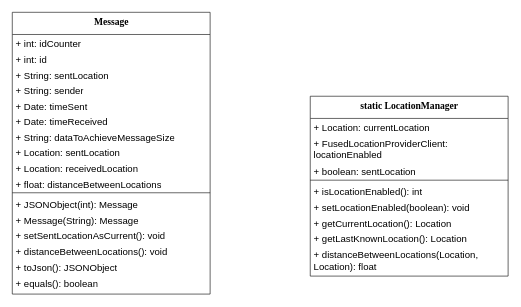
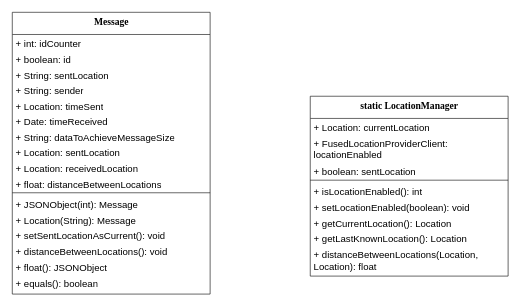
  <mxCell id="0" />
  <mxCell id="1" parent="0" />
  <mxCell id="2" value="Message" style="swimlane;html=1;fontStyle=1;align=center;verticalAlign=top;childLayout=stackLayout;horizontal=1;startSize=37;horizontalStack=0;resizeParent=1;resizeLast=0;collapsible=1;marginBottom=0;swimlaneFillColor=#ffffff;rounded=0;shadow=0;comic=0;labelBackgroundColor=none;strokeWidth=1;fillColor=none;fontFamily=Verdana;fontSize=16;" parent="1" vertex="1"><mxGeometry width="330" height="470" as="geometry" x="20" y="20" /></mxCell>
  <mxCell id="3" value="+ int: idCounter" style="text;html=1;strokeColor=none;fillColor=none;align=left;verticalAlign=top;spacingLeft=4;spacingRight=4;whiteSpace=wrap;overflow=hidden;rotatable=0;points=[[0,0.5],[1,0.5]];portConstraint=eastwest;fontSize=16;" parent="2" vertex="1"><mxGeometry y="37" width="330" height="26" as="geometry" /></mxCell>
- <mxCell id="4" value="+ int: id" style="text;html=1;strokeColor=none;fillColor=none;align=left;verticalAlign=top;spacingLeft=4;spacingRight=4;whiteSpace=wrap;overflow=hidden;rotatable=0;points=[[0,0.5],[1,0.5]];portConstraint=eastwest;fontSize=16;" parent="2" vertex="1"><mxGeometry y="63" width="330" height="26" as="geometry" /></mxCell>
+ <mxCell id="4" value="+ boolean: id" style="text;html=1;strokeColor=none;fillColor=none;align=left;verticalAlign=top;spacingLeft=4;spacingRight=4;whiteSpace=wrap;overflow=hidden;rotatable=0;points=[[0,0.5],[1,0.5]];portConstraint=eastwest;fontSize=16;" parent="2" vertex="1"><mxGeometry y="63" width="330" height="26" as="geometry" /></mxCell>
  <mxCell id="5" value="+ String: sentLocation" style="text;html=1;strokeColor=none;fillColor=none;align=left;verticalAlign=top;spacingLeft=4;spacingRight=4;whiteSpace=wrap;overflow=hidden;rotatable=0;points=[[0,0.5],[1,0.5]];portConstraint=eastwest;fontSize=16;" parent="2" vertex="1"><mxGeometry y="89" width="330" height="26" as="geometry" /></mxCell>
  <mxCell id="6" value="+ String: sender" style="text;html=1;strokeColor=none;fillColor=none;align=left;verticalAlign=top;spacingLeft=4;spacingRight=4;whiteSpace=wrap;overflow=hidden;rotatable=0;points=[[0,0.5],[1,0.5]];portConstraint=eastwest;fontSize=16;" parent="2" vertex="1"><mxGeometry y="115" width="330" height="26" as="geometry" /></mxCell>
- <mxCell id="7" value="+ Date: timeSent" style="text;html=1;strokeColor=none;fillColor=none;align=left;verticalAlign=top;spacingLeft=4;spacingRight=4;whiteSpace=wrap;overflow=hidden;rotatable=0;points=[[0,0.5],[1,0.5]];portConstraint=eastwest;fontSize=16;" parent="2" vertex="1"><mxGeometry y="141" width="330" height="26" as="geometry" /></mxCell>
+ <mxCell id="7" value="+ Location: timeSent" style="text;html=1;strokeColor=none;fillColor=none;align=left;verticalAlign=top;spacingLeft=4;spacingRight=4;whiteSpace=wrap;overflow=hidden;rotatable=0;points=[[0,0.5],[1,0.5]];portConstraint=eastwest;fontSize=16;" parent="2" vertex="1"><mxGeometry y="141" width="330" height="26" as="geometry" /></mxCell>
  <mxCell id="8" value="+ Date: timeReceived" style="text;html=1;strokeColor=none;fillColor=none;align=left;verticalAlign=top;spacingLeft=4;spacingRight=4;whiteSpace=wrap;overflow=hidden;rotatable=0;points=[[0,0.5],[1,0.5]];portConstraint=eastwest;fontSize=16;" vertex="1" parent="2"><mxGeometry y="167" width="330" height="26" as="geometry" /></mxCell>
  <mxCell id="9" value="+ String: dataToAchieveMessageSize" style="text;html=1;strokeColor=none;fillColor=none;align=left;verticalAlign=top;spacingLeft=4;spacingRight=4;whiteSpace=wrap;overflow=hidden;rotatable=0;points=[[0,0.5],[1,0.5]];portConstraint=eastwest;fontSize=16;" vertex="1" parent="2"><mxGeometry y="193" width="330" height="26" as="geometry" /></mxCell>
  <mxCell id="10" value="+ Location: sentLocation" style="text;html=1;strokeColor=none;fillColor=none;align=left;verticalAlign=top;spacingLeft=4;spacingRight=4;whiteSpace=wrap;overflow=hidden;rotatable=0;points=[[0,0.5],[1,0.5]];portConstraint=eastwest;fontSize=16;" vertex="1" parent="2"><mxGeometry y="219" width="330" height="26" as="geometry" /></mxCell>
  <mxCell id="11" value="+ Location: receivedLocation" style="text;html=1;strokeColor=none;fillColor=none;align=left;verticalAlign=top;spacingLeft=4;spacingRight=4;whiteSpace=wrap;overflow=hidden;rotatable=0;points=[[0,0.5],[1,0.5]];portConstraint=eastwest;fontSize=16;" vertex="1" parent="2"><mxGeometry y="245" width="330" height="26" as="geometry" /></mxCell>
  <mxCell id="12" value="+ float: distanceBetweenLocations" style="text;html=1;strokeColor=none;fillColor=none;align=left;verticalAlign=top;spacingLeft=4;spacingRight=4;whiteSpace=wrap;overflow=hidden;rotatable=0;points=[[0,0.5],[1,0.5]];portConstraint=eastwest;fontSize=16;" vertex="1" parent="2"><mxGeometry y="271" width="330" height="26" as="geometry" /></mxCell>
  <mxCell id="13" value="" style="line;html=1;strokeWidth=1;fillColor=none;align=left;verticalAlign=middle;spacingTop=-1;spacingLeft=3;spacingRight=3;rotatable=0;labelPosition=right;points=[];portConstraint=eastwest;fontSize=16;" parent="2" vertex="1"><mxGeometry y="297" width="330" height="8" as="geometry" /></mxCell>
  <mxCell id="14" value="+ JSONObject(int): Message" style="text;html=1;strokeColor=none;fillColor=none;align=left;verticalAlign=top;spacingLeft=4;spacingRight=4;whiteSpace=wrap;overflow=hidden;rotatable=0;points=[[0,0.5],[1,0.5]];portConstraint=eastwest;fontSize=16;" parent="2" vertex="1"><mxGeometry y="305" width="330" height="26" as="geometry" /></mxCell>
- <mxCell id="15" value="+ Message(String): Message" style="text;html=1;strokeColor=none;fillColor=none;align=left;verticalAlign=top;spacingLeft=4;spacingRight=4;whiteSpace=wrap;overflow=hidden;rotatable=0;points=[[0,0.5],[1,0.5]];portConstraint=eastwest;fontSize=16;" parent="2" vertex="1"><mxGeometry y="331" width="330" height="26" as="geometry" /></mxCell>
+ <mxCell id="15" value="+ Location(String): Message" style="text;html=1;strokeColor=none;fillColor=none;align=left;verticalAlign=top;spacingLeft=4;spacingRight=4;whiteSpace=wrap;overflow=hidden;rotatable=0;points=[[0,0.5],[1,0.5]];portConstraint=eastwest;fontSize=16;" parent="2" vertex="1"><mxGeometry y="331" width="330" height="26" as="geometry" /></mxCell>
  <mxCell id="16" value="+ setSentLocationAsCurrent(): void" style="text;html=1;strokeColor=none;fillColor=none;align=left;verticalAlign=top;spacingLeft=4;spacingRight=4;whiteSpace=wrap;overflow=hidden;rotatable=0;points=[[0,0.5],[1,0.5]];portConstraint=eastwest;fontSize=16;" vertex="1" parent="2"><mxGeometry y="357" width="330" height="26" as="geometry" /></mxCell>
  <mxCell id="17" value="+ distanceBetweenLocations(): void" style="text;html=1;strokeColor=none;fillColor=none;align=left;verticalAlign=top;spacingLeft=4;spacingRight=4;whiteSpace=wrap;overflow=hidden;rotatable=0;points=[[0,0.5],[1,0.5]];portConstraint=eastwest;fontSize=16;" vertex="1" parent="2"><mxGeometry y="383" width="330" height="27" as="geometry" /></mxCell>
- <mxCell id="18" value="+ toJson(): JSONObject" style="text;html=1;strokeColor=none;fillColor=none;align=left;verticalAlign=top;spacingLeft=4;spacingRight=4;whiteSpace=wrap;overflow=hidden;rotatable=0;points=[[0,0.5],[1,0.5]];portConstraint=eastwest;fontSize=16;" vertex="1" parent="2"><mxGeometry y="410" width="330" height="27" as="geometry" /></mxCell>
+ <mxCell id="18" value="+ float(): JSONObject" style="text;html=1;strokeColor=none;fillColor=none;align=left;verticalAlign=top;spacingLeft=4;spacingRight=4;whiteSpace=wrap;overflow=hidden;rotatable=0;points=[[0,0.5],[1,0.5]];portConstraint=eastwest;fontSize=16;" vertex="1" parent="2"><mxGeometry y="410" width="330" height="27" as="geometry" /></mxCell>
  <mxCell id="19" value="+ equals(): boolean" style="text;html=1;strokeColor=none;fillColor=none;align=left;verticalAlign=top;spacingLeft=4;spacingRight=4;whiteSpace=wrap;overflow=hidden;rotatable=0;points=[[0,0.5],[1,0.5]];portConstraint=eastwest;fontSize=16;" vertex="1" parent="2"><mxGeometry y="437" width="330" height="33" as="geometry" /></mxCell>
  <mxCell id="20" value="static LocationManager" style="swimlane;html=1;fontStyle=1;align=center;verticalAlign=top;childLayout=stackLayout;horizontal=1;startSize=37;horizontalStack=0;resizeParent=1;resizeLast=0;collapsible=1;marginBottom=0;swimlaneFillColor=#ffffff;rounded=0;shadow=0;comic=0;labelBackgroundColor=none;strokeWidth=1;fillColor=none;fontFamily=Verdana;fontSize=16;" vertex="1" parent="1"><mxGeometry x="517" y="160" width="330" height="300" as="geometry" /></mxCell>
  <mxCell id="21" value="+ Location: currentLocation" style="text;html=1;strokeColor=none;fillColor=none;align=left;verticalAlign=top;spacingLeft=4;spacingRight=4;whiteSpace=wrap;overflow=hidden;rotatable=0;points=[[0,0.5],[1,0.5]];portConstraint=eastwest;fontSize=16;" vertex="1" parent="20"><mxGeometry y="37" width="330" height="26" as="geometry" /></mxCell>
  <mxCell id="22" value="+ FusedLocationProviderClient: locationEnabled" style="text;html=1;strokeColor=none;fillColor=none;align=left;verticalAlign=top;spacingLeft=4;spacingRight=4;whiteSpace=wrap;overflow=hidden;rotatable=0;points=[[0,0.5],[1,0.5]];portConstraint=eastwest;fontSize=16;" vertex="1" parent="20"><mxGeometry y="63" width="330" height="47" as="geometry" /></mxCell>
  <mxCell id="23" value="+ boolean: sentLocation" style="text;html=1;strokeColor=none;fillColor=none;align=left;verticalAlign=top;spacingLeft=4;spacingRight=4;whiteSpace=wrap;overflow=hidden;rotatable=0;points=[[0,0.5],[1,0.5]];portConstraint=eastwest;fontSize=16;" vertex="1" parent="20"><mxGeometry y="110" width="330" height="26" as="geometry" /></mxCell>
  <mxCell id="24" value="" style="line;html=1;strokeWidth=1;fillColor=none;align=left;verticalAlign=middle;spacingTop=-1;spacingLeft=3;spacingRight=3;rotatable=0;labelPosition=right;points=[];portConstraint=eastwest;fontSize=16;" vertex="1" parent="20"><mxGeometry y="136" width="330" height="8" as="geometry" /></mxCell>
  <mxCell id="25" value="+ isLocationEnabled(): int" style="text;html=1;strokeColor=none;fillColor=none;align=left;verticalAlign=top;spacingLeft=4;spacingRight=4;whiteSpace=wrap;overflow=hidden;rotatable=0;points=[[0,0.5],[1,0.5]];portConstraint=eastwest;fontSize=16;" vertex="1" parent="20"><mxGeometry y="144" width="330" height="26" as="geometry" /></mxCell>
  <mxCell id="26" value="+ setLocationEnabled(boolean): void" style="text;html=1;strokeColor=none;fillColor=none;align=left;verticalAlign=top;spacingLeft=4;spacingRight=4;whiteSpace=wrap;overflow=hidden;rotatable=0;points=[[0,0.5],[1,0.5]];portConstraint=eastwest;fontSize=16;" vertex="1" parent="20"><mxGeometry y="170" width="330" height="26" as="geometry" /></mxCell>
  <mxCell id="27" value="+ getCurrentLocation(): Location" style="text;html=1;strokeColor=none;fillColor=none;align=left;verticalAlign=top;spacingLeft=4;spacingRight=4;whiteSpace=wrap;overflow=hidden;rotatable=0;points=[[0,0.5],[1,0.5]];portConstraint=eastwest;fontSize=16;" vertex="1" parent="20"><mxGeometry y="196" width="330" height="26" as="geometry" /></mxCell>
  <mxCell id="28" value="+ getLastKnownLocation(): Location" style="text;html=1;strokeColor=none;fillColor=none;align=left;verticalAlign=top;spacingLeft=4;spacingRight=4;whiteSpace=wrap;overflow=hidden;rotatable=0;points=[[0,0.5],[1,0.5]];portConstraint=eastwest;fontSize=16;" vertex="1" parent="20"><mxGeometry y="222" width="330" height="27" as="geometry" /></mxCell>
  <mxCell id="29" value="+ distanceBetweenLocations(Location, Location): float" style="text;html=1;strokeColor=none;fillColor=none;align=left;verticalAlign=top;spacingLeft=4;spacingRight=4;whiteSpace=wrap;overflow=hidden;rotatable=0;points=[[0,0.5],[1,0.5]];portConstraint=eastwest;fontSize=16;" vertex="1" parent="20"><mxGeometry y="249" width="330" height="51" as="geometry" /></mxCell>
